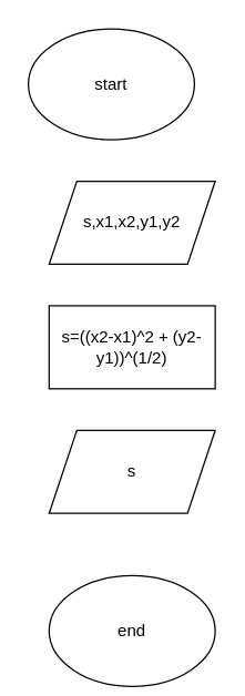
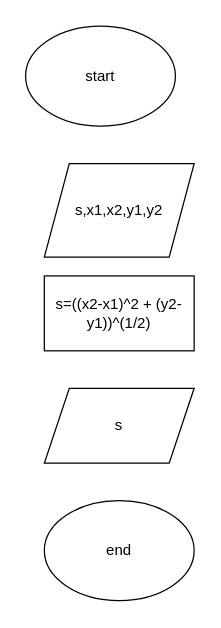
  <mxCell id="0" />
  <mxCell id="1" parent="0" />
  <mxCell id="2" value="start" style="ellipse;whiteSpace=wrap;html=1;" vertex="1" parent="1"><mxGeometry x="20" y="20" width="120" height="80" as="geometry" /></mxCell>
- <mxCell id="3" value="s,x1,x2,y1,y2" style="shape=parallelogram;perimeter=parallelogramPerimeter;whiteSpace=wrap;html=1;fixedSize=1;" vertex="1" parent="1"><mxGeometry x="35" y="130" width="120" height="60" as="geometry" /></mxCell>
+ <mxCell id="3" value="s,x1,x2,y1,y2" style="shape=parallelogram;perimeter=parallelogramPerimeter;whiteSpace=wrap;html=1;fixedSize=1;" vertex="1" parent="1"><mxGeometry x="35" y="130" width="120" height="75" as="geometry" /></mxCell>
  <mxCell id="4" value="s=((x2-x1)^2 + (y2-y1))^(1/2)" style="rounded=0;whiteSpace=wrap;html=1;" vertex="1" parent="1"><mxGeometry x="35" y="220" width="120" height="60" as="geometry" /></mxCell>
  <mxCell id="5" value="s" style="shape=parallelogram;perimeter=parallelogramPerimeter;whiteSpace=wrap;html=1;fixedSize=1;" vertex="1" parent="1"><mxGeometry x="35" y="310" width="120" height="60" as="geometry" /></mxCell>
- <mxCell id="6" value="end" style="ellipse;whiteSpace=wrap;html=1;" vertex="1" parent="1"><mxGeometry x="35" y="415" width="120" height="80" as="geometry" /></mxCell>
+ <mxCell id="6" value="end" style="ellipse;whiteSpace=wrap;html=1;" vertex="1" parent="1"><mxGeometry x="35" y="400" width="120" height="80" as="geometry" /></mxCell>
